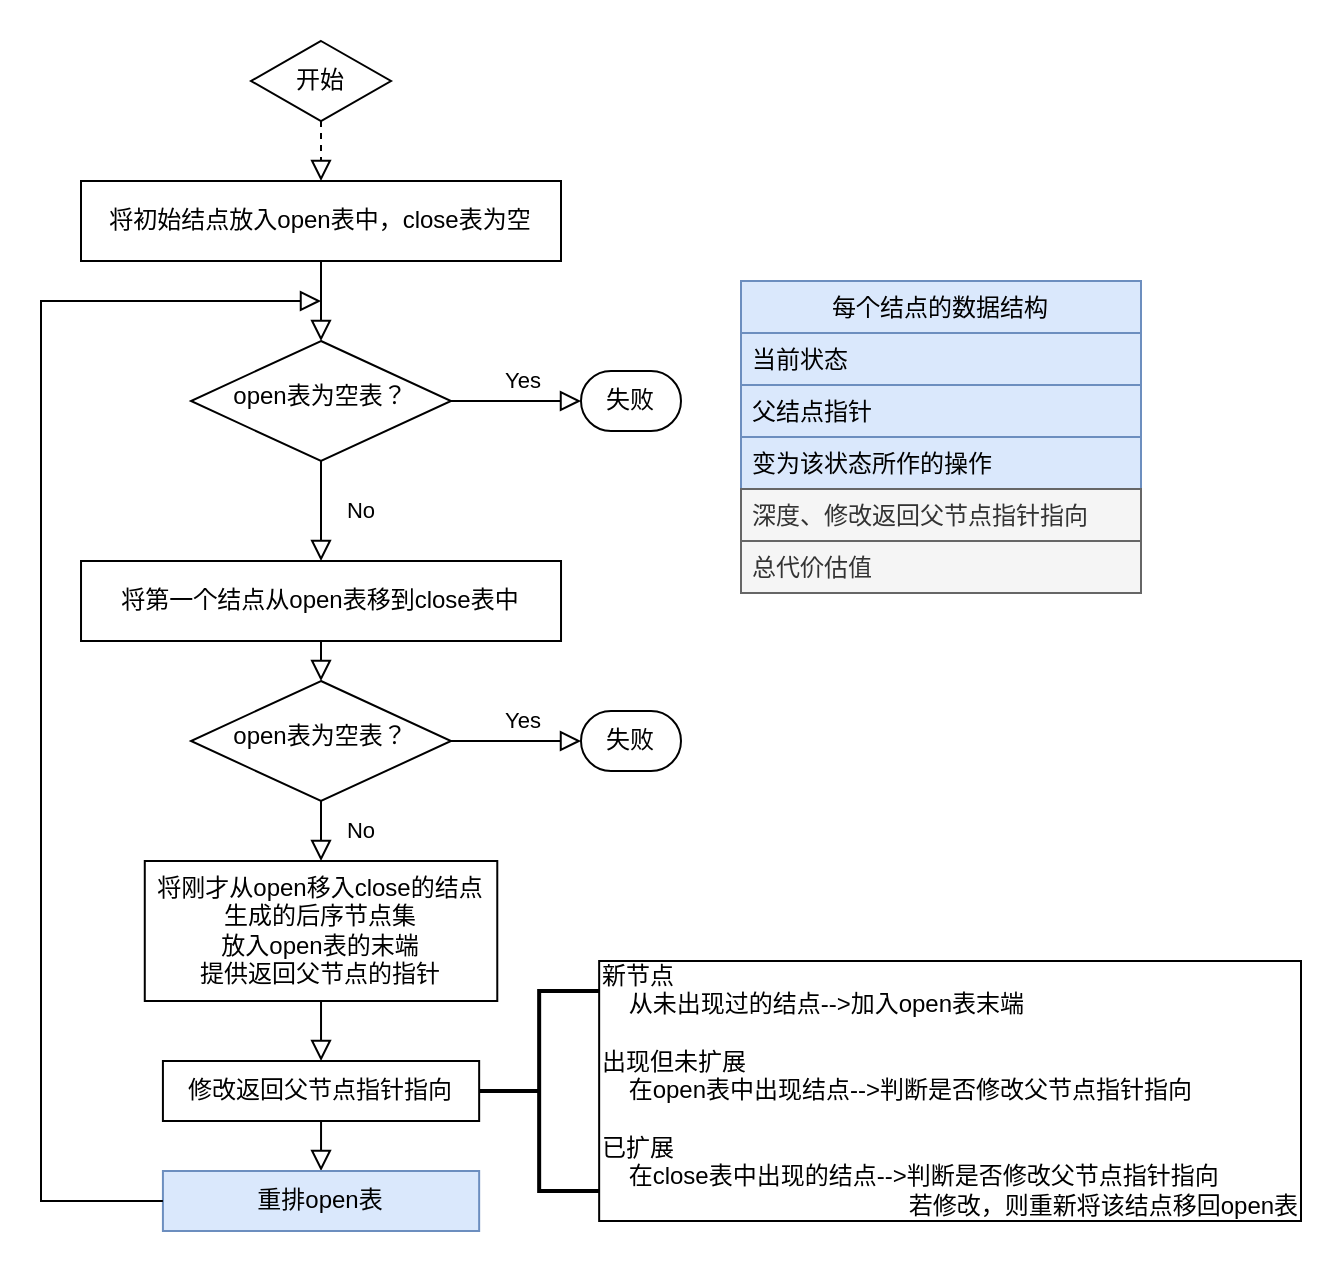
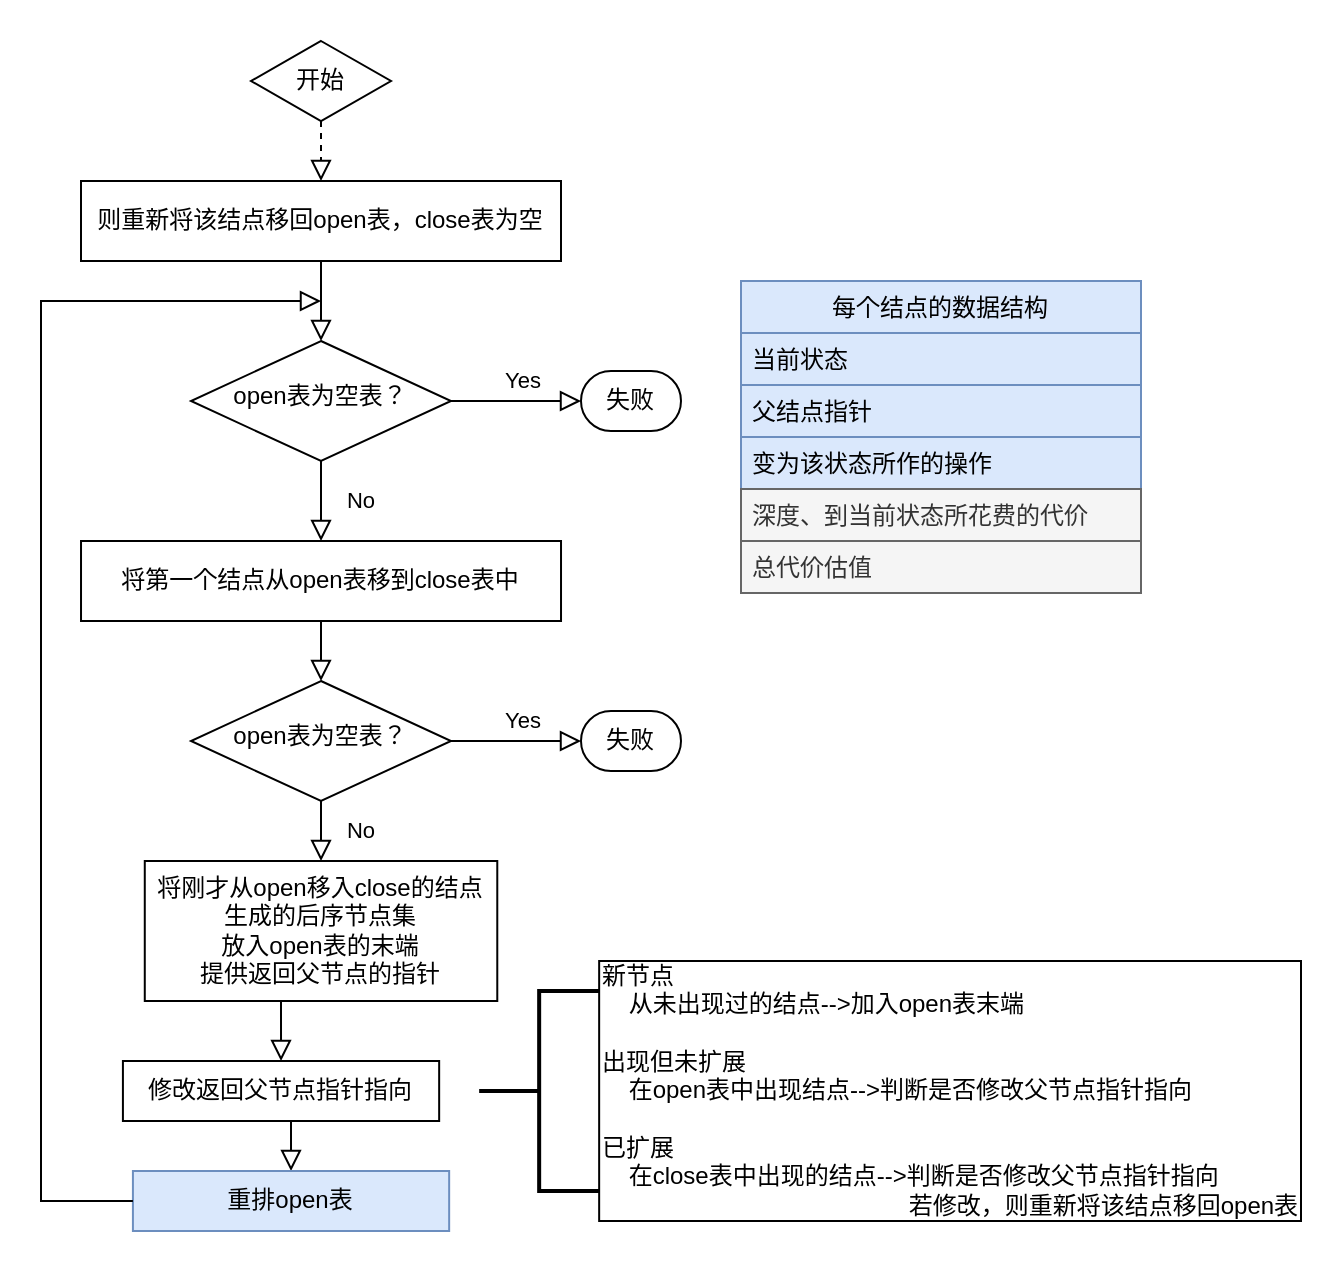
  <mxCell id="0" />
  <mxCell id="1" parent="0" />
  <mxCell id="2" value="" style="rounded=0;html=1;jettySize=auto;orthogonalLoop=1;fontSize=11;endArrow=block;endFill=0;endSize=8;strokeWidth=1;shadow=0;labelBackgroundColor=none;edgeStyle=orthogonalEdgeStyle;" parent="1" source="3" target="6" edge="1"><mxGeometry relative="1" as="geometry" /></mxCell>
- <mxCell id="3" value="将初始结点放入open表中，close表为空" style="rounded=1;whiteSpace=wrap;html=1;fontSize=12;glass=0;strokeWidth=1;shadow=0;arcSize=0;" parent="1" vertex="1"><mxGeometry x="40" y="90" width="240" height="40" as="geometry" /></mxCell>
+ <mxCell id="3" value="则重新将该结点移回open表，close表为空" style="rounded=1;whiteSpace=wrap;html=1;fontSize=12;glass=0;strokeWidth=1;shadow=0;arcSize=0;" parent="1" vertex="1"><mxGeometry x="40" y="90" width="240" height="40" as="geometry" /></mxCell>
  <mxCell id="4" value="No" style="rounded=0;html=1;jettySize=auto;orthogonalLoop=1;fontSize=11;endArrow=block;endFill=0;endSize=8;strokeWidth=1;shadow=0;labelBackgroundColor=none;edgeStyle=orthogonalEdgeStyle;entryX=0.5;entryY=0;entryDx=0;entryDy=0;" parent="1" source="6" target="10" edge="1"><mxGeometry y="20" relative="1" as="geometry"><mxPoint as="offset" /></mxGeometry></mxCell>
  <mxCell id="5" value="Yes" style="edgeStyle=orthogonalEdgeStyle;rounded=0;html=1;jettySize=auto;orthogonalLoop=1;fontSize=11;endArrow=block;endFill=0;endSize=8;strokeWidth=1;shadow=0;labelBackgroundColor=none;exitX=1;exitY=0.5;exitDx=0;exitDy=0;" parent="1" source="6" target="7" edge="1"><mxGeometry x="0.111" y="10" relative="1" as="geometry"><mxPoint as="offset" /></mxGeometry></mxCell>
  <mxCell id="6" value="open表为空表？" style="rhombus;whiteSpace=wrap;html=1;shadow=0;fontFamily=Helvetica;fontSize=12;align=center;strokeWidth=1;spacing=6;spacingTop=-4;" parent="1" vertex="1"><mxGeometry x="95" y="170" width="130" height="60" as="geometry" /></mxCell>
  <mxCell id="7" value="失败" style="rounded=1;whiteSpace=wrap;html=1;fontSize=12;glass=0;strokeWidth=1;shadow=0;arcSize=50;" parent="1" vertex="1"><mxGeometry x="290" y="185" width="50" height="30" as="geometry" /></mxCell>
  <mxCell id="8" value="开始" style="rhombus;whiteSpace=wrap;html=1;arcSize=50;" parent="1" vertex="1"><mxGeometry x="125" y="20" width="70" height="40" as="geometry" /></mxCell>
  <mxCell id="9" value="" style="rounded=0;html=1;jettySize=auto;orthogonalLoop=1;fontSize=11;endArrow=block;endFill=0;endSize=8;strokeWidth=1;shadow=0;labelBackgroundColor=none;edgeStyle=orthogonalEdgeStyle;exitX=0.5;exitY=1;exitDx=0;exitDy=0;entryX=0.5;entryY=0;entryDx=0;entryDy=0;dashed=1;" parent="1" source="8" target="3" edge="1"><mxGeometry relative="1" as="geometry"><mxPoint x="170" y="130" as="sourcePoint" /><mxPoint x="170" y="180" as="targetPoint" /></mxGeometry></mxCell>
- <mxCell id="10" value="将第一个结点从open表移到close表中" style="rounded=1;whiteSpace=wrap;html=1;fontSize=12;glass=0;strokeWidth=1;shadow=0;arcSize=0;" parent="1" vertex="1"><mxGeometry x="40.01" y="280" width="240" height="40" as="geometry" /></mxCell>
+ <mxCell id="10" value="将第一个结点从open表移到close表中" style="rounded=1;whiteSpace=wrap;html=1;fontSize=12;glass=0;strokeWidth=1;shadow=0;arcSize=0;" parent="1" vertex="1"><mxGeometry x="40.01" y="270" width="240" height="40" as="geometry" /></mxCell>
  <mxCell id="11" value="No" style="rounded=0;html=1;jettySize=auto;orthogonalLoop=1;fontSize=11;endArrow=block;endFill=0;endSize=8;strokeWidth=1;shadow=0;labelBackgroundColor=none;edgeStyle=orthogonalEdgeStyle;exitX=0.5;exitY=1;exitDx=0;exitDy=0;entryX=0.5;entryY=0;entryDx=0;entryDy=0;" parent="1" source="14" target="16" edge="1"><mxGeometry y="20" relative="1" as="geometry"><mxPoint as="offset" /><mxPoint x="165" y="440" as="sourcePoint" /><mxPoint x="160" y="490" as="targetPoint" /></mxGeometry></mxCell>
  <mxCell id="12" value="Yes" style="edgeStyle=orthogonalEdgeStyle;rounded=0;html=1;jettySize=auto;orthogonalLoop=1;fontSize=11;endArrow=block;endFill=0;endSize=8;strokeWidth=1;shadow=0;labelBackgroundColor=none;exitX=1;exitY=0.5;exitDx=0;exitDy=0;" parent="1" source="14" target="13" edge="1"><mxGeometry x="0.111" y="10" relative="1" as="geometry"><mxPoint as="offset" /><mxPoint x="230" y="375" as="sourcePoint" /></mxGeometry></mxCell>
  <mxCell id="13" value="失败" style="rounded=1;whiteSpace=wrap;html=1;fontSize=12;glass=0;strokeWidth=1;shadow=0;arcSize=50;" parent="1" vertex="1"><mxGeometry x="290" y="355" width="50" height="30" as="geometry" /></mxCell>
  <mxCell id="14" value="open表为空表？" style="rhombus;whiteSpace=wrap;html=1;shadow=0;fontFamily=Helvetica;fontSize=12;align=center;strokeWidth=1;spacing=6;spacingTop=-4;" parent="1" vertex="1"><mxGeometry x="95" y="340" width="130" height="60" as="geometry" /></mxCell>
  <mxCell id="15" value="" style="rounded=0;html=1;jettySize=auto;orthogonalLoop=1;fontSize=11;endArrow=block;endFill=0;endSize=8;strokeWidth=1;shadow=0;labelBackgroundColor=none;edgeStyle=orthogonalEdgeStyle;entryX=0.5;entryY=0;entryDx=0;entryDy=0;exitX=0.5;exitY=1;exitDx=0;exitDy=0;" parent="1" source="10" target="14" edge="1"><mxGeometry y="20" relative="1" as="geometry"><mxPoint as="offset" /><mxPoint x="170" y="240" as="sourcePoint" /><mxPoint x="170" y="290" as="targetPoint" /></mxGeometry></mxCell>
  <mxCell id="16" value="将刚才从open移入close的结点&lt;br&gt;生成的后序节点集&lt;br&gt;放入open表的末端&lt;br&gt;提供返回父节点的指针" style="rounded=1;whiteSpace=wrap;html=1;fontSize=12;glass=0;strokeWidth=1;shadow=0;arcSize=0;" parent="1" vertex="1"><mxGeometry x="71.89" y="430" width="176.25" height="70" as="geometry" /></mxCell>
  <mxCell id="17" value="" style="rounded=0;html=1;jettySize=auto;orthogonalLoop=1;fontSize=11;endArrow=block;endFill=0;endSize=8;strokeWidth=1;shadow=0;labelBackgroundColor=none;edgeStyle=orthogonalEdgeStyle;exitX=0.5;exitY=1;exitDx=0;exitDy=0;entryX=0.5;entryY=0;entryDx=0;entryDy=0;" parent="1" source="16" target="18" edge="1"><mxGeometry x="0.0" y="70" relative="1" as="geometry"><mxPoint as="offset" /><mxPoint x="160" y="550" as="sourcePoint" /><mxPoint x="160" y="600" as="targetPoint" /></mxGeometry></mxCell>
- <mxCell id="18" value="修改返回父节点指针指向" style="rounded=1;whiteSpace=wrap;html=1;fontSize=12;glass=0;strokeWidth=1;shadow=0;arcSize=0;" parent="1" vertex="1"><mxGeometry x="80.96" y="530" width="158.12" height="30" as="geometry" /></mxCell>
+ <mxCell id="18" value="修改返回父节点指针指向" style="rounded=1;whiteSpace=wrap;html=1;fontSize=12;glass=0;strokeWidth=1;shadow=0;arcSize=0;" parent="1" vertex="1"><mxGeometry x="60.96" y="530" width="158.12" height="30" as="geometry" /></mxCell>
  <mxCell id="19" value="" style="rounded=0;html=1;jettySize=auto;orthogonalLoop=1;fontSize=11;endArrow=block;endFill=0;endSize=8;strokeWidth=1;shadow=0;labelBackgroundColor=none;edgeStyle=orthogonalEdgeStyle;exitX=0.5;exitY=1;exitDx=0;exitDy=0;entryX=0.5;entryY=0;entryDx=0;entryDy=0;" parent="1" source="18" target="20" edge="1"><mxGeometry x="0.0" y="70" relative="1" as="geometry"><mxPoint as="offset" /><mxPoint x="160" y="680" as="sourcePoint" /><mxPoint x="160" y="730" as="targetPoint" /></mxGeometry></mxCell>
- <mxCell id="20" value="重排open表" style="rounded=1;whiteSpace=wrap;html=1;fontSize=12;glass=0;strokeWidth=1;shadow=0;arcSize=0;fillColor=#dae8fc;strokeColor=#6c8ebf;" parent="1" vertex="1"><mxGeometry x="80.96" y="585" width="158.12" height="30" as="geometry" /></mxCell>
+ <mxCell id="20" value="重排open表" style="rounded=1;whiteSpace=wrap;html=1;fontSize=12;glass=0;strokeWidth=1;shadow=0;arcSize=0;fillColor=#dae8fc;strokeColor=#6c8ebf;" parent="1" vertex="1"><mxGeometry x="65.96" y="585" width="158.12" height="30" as="geometry" /></mxCell>
  <mxCell id="21" value="" style="rounded=0;html=1;jettySize=auto;orthogonalLoop=1;fontSize=11;endArrow=block;endFill=0;endSize=8;strokeWidth=1;shadow=0;labelBackgroundColor=none;edgeStyle=orthogonalEdgeStyle;exitX=0;exitY=0.5;exitDx=0;exitDy=0;elbow=vertical;" parent="1" source="20" edge="1"><mxGeometry x="0.0" y="70" relative="1" as="geometry"><mxPoint as="offset" /><mxPoint x="170" y="670" as="sourcePoint" /><mxPoint x="160" y="150" as="targetPoint" /><Array as="points"><mxPoint x="20" y="600" /><mxPoint x="20" y="150" /></Array></mxGeometry></mxCell>
  <mxCell id="22" value="新节点&lt;br&gt;&amp;nbsp; &amp;nbsp; 从未出现过的结点--&amp;gt;加入open表末端&lt;br&gt;&lt;br&gt;出现但未扩展&lt;br&gt;&amp;nbsp; &amp;nbsp; 在open表中出现结点--&amp;gt;判断是否修改父节点指针指向&lt;br&gt;&lt;br&gt;已扩展&lt;br&gt;&amp;nbsp; &amp;nbsp;&amp;nbsp;在close表中出现的结点--&amp;gt;判断是否修改父节点指针指向&lt;br&gt;&amp;nbsp; &amp;nbsp; &amp;nbsp; &amp;nbsp; &amp;nbsp; &amp;nbsp; &amp;nbsp; &amp;nbsp; &amp;nbsp; &amp;nbsp; &amp;nbsp; &amp;nbsp; &amp;nbsp; &amp;nbsp; &amp;nbsp; &amp;nbsp; &amp;nbsp; &amp;nbsp; &amp;nbsp; &amp;nbsp; &amp;nbsp; &amp;nbsp; &amp;nbsp; 若修改，则重新将该结点移回open表" style="rounded=1;whiteSpace=wrap;html=1;fontSize=12;glass=0;strokeWidth=1;shadow=0;arcSize=0;align=left;" vertex="1" parent="1"><mxGeometry x="299.08" y="480" width="350.92" height="130" as="geometry" /></mxCell>
  <mxCell id="23" value="" style="strokeWidth=2;html=1;shape=mxgraph.flowchart.annotation_2;align=left;labelPosition=right;pointerEvents=1;" vertex="1" parent="1"><mxGeometry x="239.08" y="495" width="60" height="100" as="geometry" /></mxCell>
  <mxCell id="24" value="每个结点的数据结构" style="swimlane;fontStyle=0;childLayout=stackLayout;horizontal=1;startSize=26;fillColor=#dae8fc;horizontalStack=0;resizeParent=1;resizeParentMax=0;resizeLast=0;collapsible=1;marginBottom=0;strokeColor=#6c8ebf;" parent="1" vertex="1"><mxGeometry x="370" y="140" width="200" height="156" as="geometry" /></mxCell>
  <mxCell id="25" value="当前状态" style="text;strokeColor=#6c8ebf;fillColor=#dae8fc;align=left;verticalAlign=top;spacingLeft=4;spacingRight=4;overflow=hidden;rotatable=0;points=[[0,0.5],[1,0.5]];portConstraint=eastwest;" parent="24" vertex="1"><mxGeometry y="26" width="200" height="26" as="geometry" /></mxCell>
  <mxCell id="26" value="父结点指针" style="text;strokeColor=#6c8ebf;fillColor=#dae8fc;align=left;verticalAlign=top;spacingLeft=4;spacingRight=4;overflow=hidden;rotatable=0;points=[[0,0.5],[1,0.5]];portConstraint=eastwest;" parent="24" vertex="1"><mxGeometry y="52" width="200" height="26" as="geometry" /></mxCell>
  <mxCell id="27" value="变为该状态所作的操作" style="text;strokeColor=#6c8ebf;fillColor=#dae8fc;align=left;verticalAlign=top;spacingLeft=4;spacingRight=4;overflow=hidden;rotatable=0;points=[[0,0.5],[1,0.5]];portConstraint=eastwest;" parent="24" vertex="1"><mxGeometry y="78" width="200" height="26" as="geometry" /></mxCell>
- <mxCell id="28" value="深度、修改返回父节点指针指向" style="text;strokeColor=#666666;fillColor=#f5f5f5;align=left;verticalAlign=top;spacingLeft=4;spacingRight=4;overflow=hidden;rotatable=0;points=[[0,0.5],[1,0.5]];portConstraint=eastwest;fontColor=#333333;" parent="24" vertex="1"><mxGeometry y="104" width="200" height="26" as="geometry" /></mxCell>
+ <mxCell id="28" value="深度、到当前状态所花费的代价" style="text;strokeColor=#666666;fillColor=#f5f5f5;align=left;verticalAlign=top;spacingLeft=4;spacingRight=4;overflow=hidden;rotatable=0;points=[[0,0.5],[1,0.5]];portConstraint=eastwest;fontColor=#333333;" parent="24" vertex="1"><mxGeometry y="104" width="200" height="26" as="geometry" /></mxCell>
  <mxCell id="29" value="总代价估值" style="text;strokeColor=#666666;fillColor=#f5f5f5;align=left;verticalAlign=top;spacingLeft=4;spacingRight=4;overflow=hidden;rotatable=0;points=[[0,0.5],[1,0.5]];portConstraint=eastwest;fontColor=#333333;" parent="24" vertex="1"><mxGeometry y="130" width="200" height="26" as="geometry" /></mxCell>
